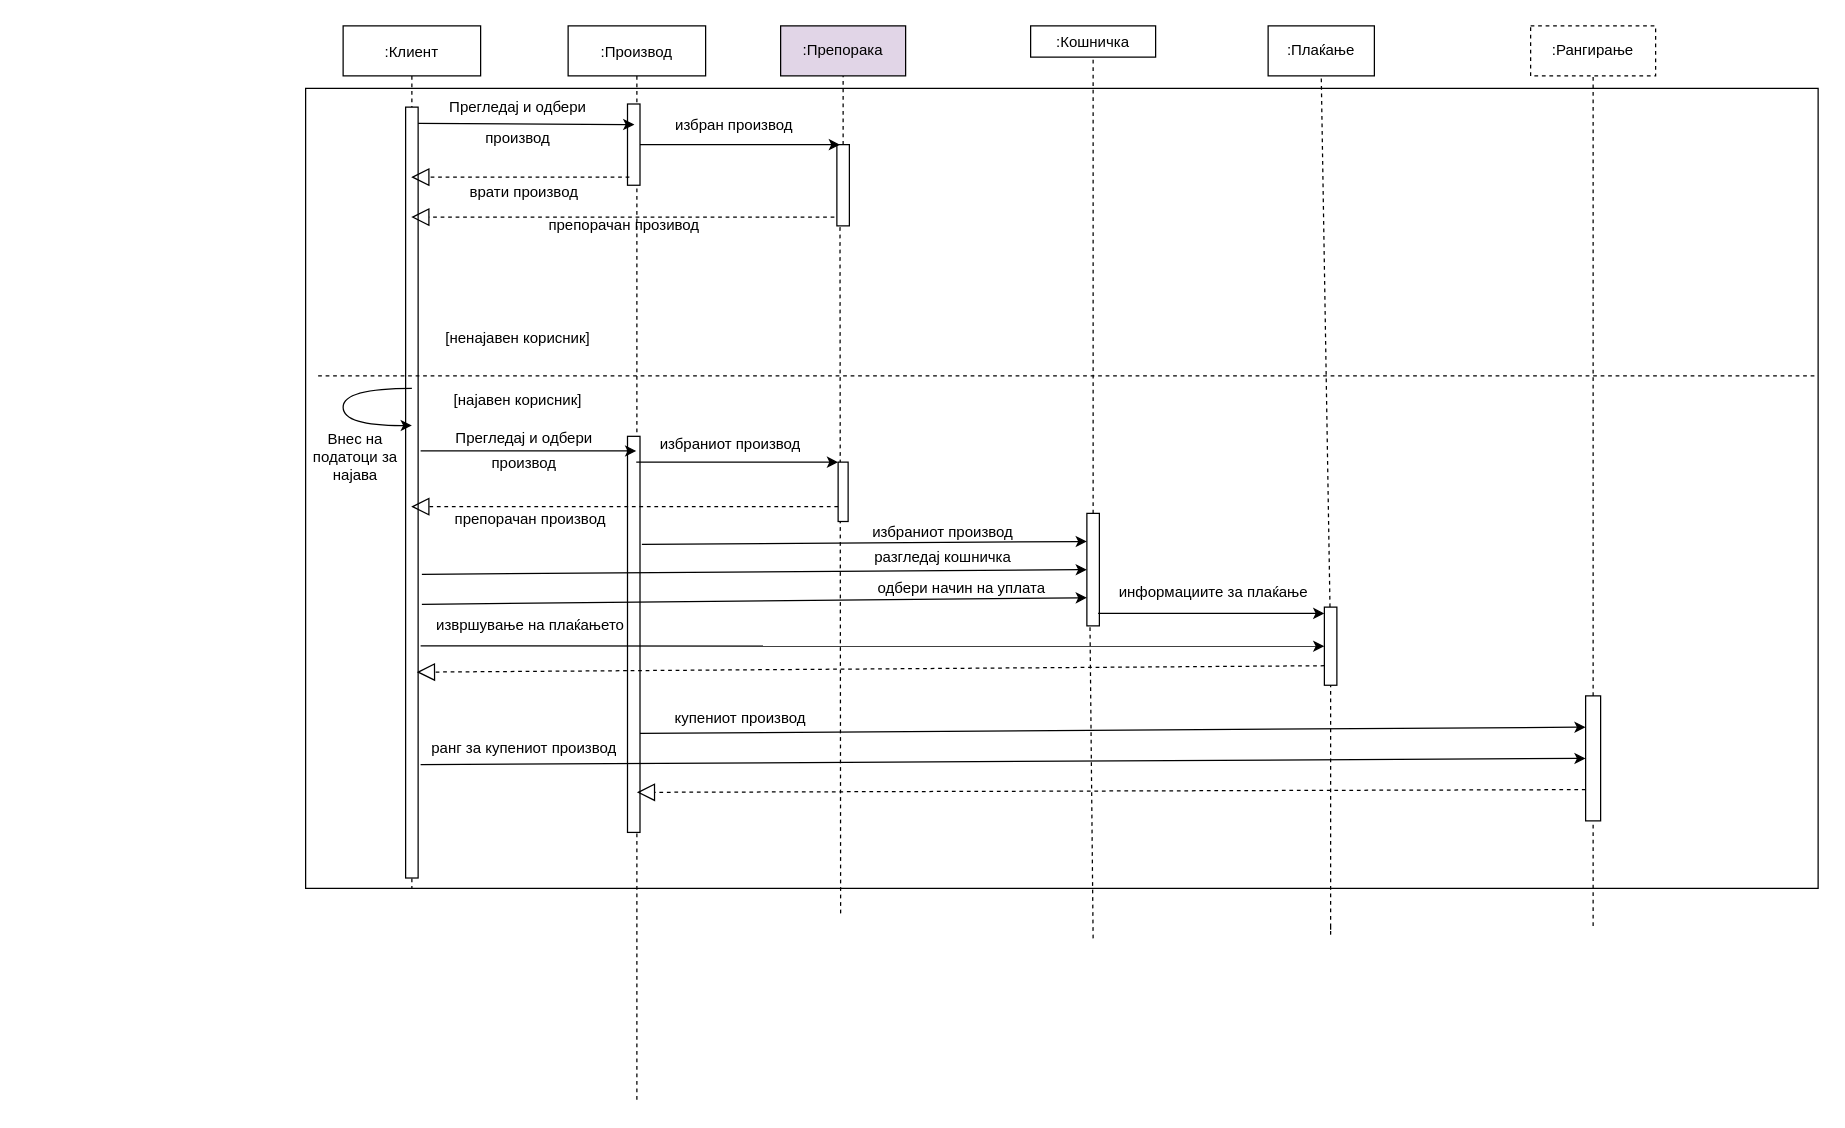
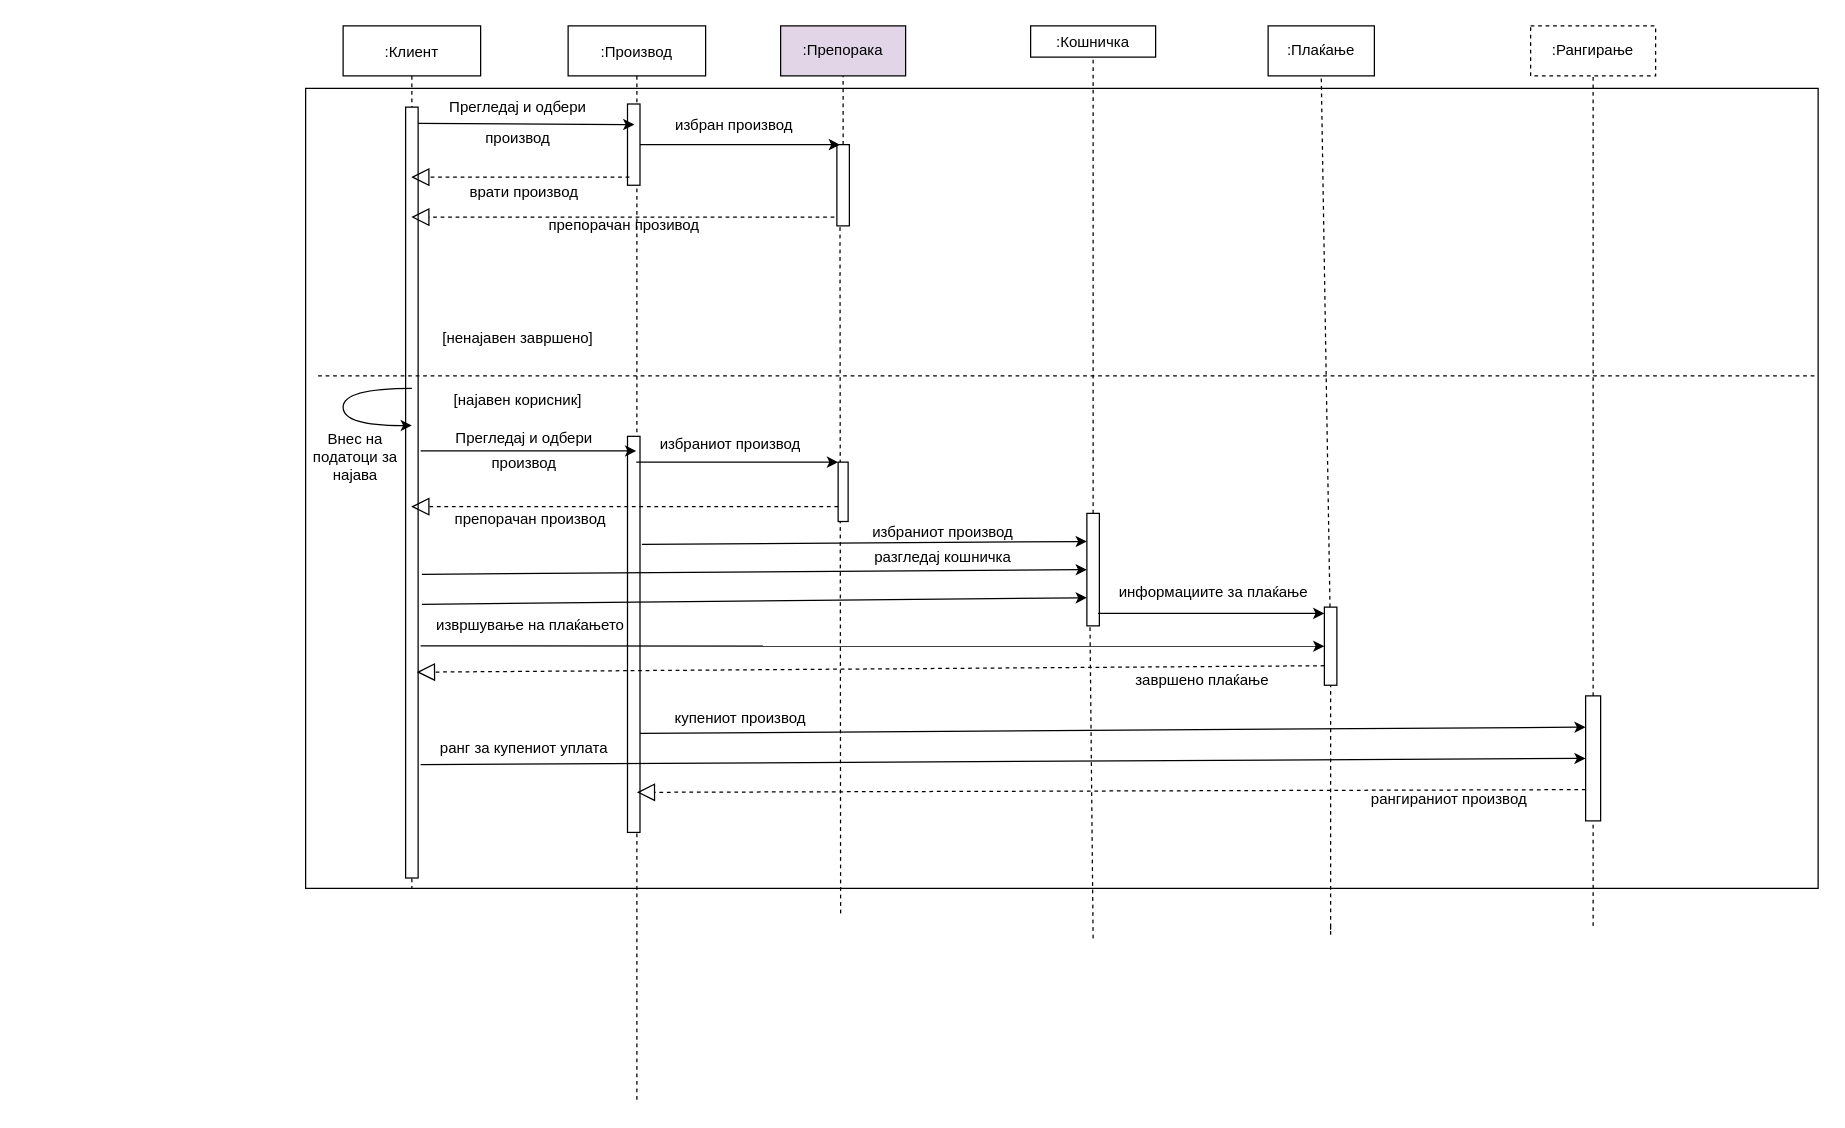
  <mxCell id="0" />
  <mxCell id="1" parent="0" />
  <mxCell id="2" value="" style="rounded=0;whiteSpace=wrap;html=1;" vertex="1" parent="1"><mxGeometry x="244" y="70" width="1210" height="640" as="geometry" /></mxCell>
  <mxCell id="3" value=":Клиент" style="shape=umlLifeline;perimeter=lifelinePerimeter;container=1;collapsible=0;recursiveResize=0;rounded=0;shadow=0;strokeWidth=1;" vertex="1" parent="1"><mxGeometry x="274" y="20" width="110" height="690" as="geometry" /></mxCell>
  <mxCell id="4" value="" style="rounded=0;whiteSpace=wrap;html=1;rotation=90;" vertex="1" parent="3"><mxGeometry x="-253.35" y="368.35" width="616.71" height="10" as="geometry" /></mxCell>
  <mxCell id="5" value="" style="curved=1;endArrow=classic;html=1;entryX=0.413;entryY=0.501;entryDx=0;entryDy=0;entryPerimeter=0;" edge="1" parent="3" target="4"><mxGeometry width="50" height="50" relative="1" as="geometry"><mxPoint x="55" y="290" as="sourcePoint" /><mxPoint x="40" y="320" as="targetPoint" /><Array as="points"><mxPoint y="290" /><mxPoint y="320" /></Array></mxGeometry></mxCell>
  <mxCell id="6" value=":Производ" style="shape=umlLifeline;perimeter=lifelinePerimeter;container=1;collapsible=0;recursiveResize=0;rounded=0;shadow=0;strokeWidth=1;" vertex="1" parent="1"><mxGeometry x="454" y="20" width="110" height="860" as="geometry" /></mxCell>
  <mxCell id="7" value="" style="rounded=0;whiteSpace=wrap;html=1;rotation=-90;" vertex="1" parent="6"><mxGeometry x="20" y="90" width="65" height="10" as="geometry" /></mxCell>
  <mxCell id="8" value="" style="rounded=0;whiteSpace=wrap;html=1;rotation=90;" vertex="1" parent="6"><mxGeometry x="-105.93" y="481.79" width="316.87" height="10" as="geometry" /></mxCell>
  <mxCell id="9" value=":Препорака" style="rounded=0;whiteSpace=wrap;html=1;fillColor=#e1d5e7;" vertex="1" parent="1"><mxGeometry x="624" y="20" width="100" height="40" as="geometry" /></mxCell>
  <mxCell id="10" value=":Кошничка" style="rounded=0;whiteSpace=wrap;html=1;" vertex="1" parent="1"><mxGeometry x="824" y="20" width="100" height="25" as="geometry" /></mxCell>
  <mxCell id="11" value="" style="endArrow=none;dashed=1;html=1;entryX=0.5;entryY=1;entryDx=0;entryDy=0;" edge="1" parent="1" target="9" source="15"><mxGeometry width="50" height="50" relative="1" as="geometry"><mxPoint x="674" y="710" as="sourcePoint" /><mxPoint x="664" y="240" as="targetPoint" /></mxGeometry></mxCell>
  <mxCell id="12" value="" style="endArrow=none;dashed=1;html=1;entryX=0.5;entryY=1;entryDx=0;entryDy=0;" edge="1" parent="1" target="10" source="32"><mxGeometry width="50" height="50" relative="1" as="geometry"><mxPoint x="879" y="758" as="sourcePoint" /><mxPoint x="884" y="90" as="targetPoint" /></mxGeometry></mxCell>
  <mxCell id="13" value="" style="endArrow=classic;html=1;exitX=0.021;exitY=0.001;exitDx=0;exitDy=0;exitPerimeter=0;" edge="1" parent="1" source="4"><mxGeometry width="50" height="50" relative="1" as="geometry"><mxPoint x="374" y="160" as="sourcePoint" /><mxPoint x="507" y="99" as="targetPoint" /></mxGeometry></mxCell>
  <mxCell id="14" value="&lt;div&gt;Прегледај и одбери&lt;/div&gt;" style="text;html=1;strokeColor=none;fillColor=none;align=center;verticalAlign=middle;whiteSpace=wrap;rounded=0;" vertex="1" parent="1"><mxGeometry x="344" y="80" width="140" height="10" as="geometry" /></mxCell>
  <mxCell id="15" value="" style="rounded=0;whiteSpace=wrap;html=1;rotation=90;" vertex="1" parent="1"><mxGeometry x="641.5" y="142.5" width="65" height="10" as="geometry" /></mxCell>
  <mxCell id="16" value="" style="endArrow=none;dashed=1;html=1;entryX=1;entryY=0.75;entryDx=0;entryDy=0;" edge="1" parent="1" target="15"><mxGeometry width="50" height="50" relative="1" as="geometry"><mxPoint x="672" y="730" as="sourcePoint" /><mxPoint x="674" y="60" as="targetPoint" /></mxGeometry></mxCell>
  <mxCell id="17" value="производ" style="text;html=1;strokeColor=none;fillColor=none;align=center;verticalAlign=middle;whiteSpace=wrap;rounded=0;" vertex="1" parent="1"><mxGeometry x="394" y="100" width="40" height="20" as="geometry" /></mxCell>
  <mxCell id="18" value="" style="endArrow=classic;html=1;exitX=0.5;exitY=1;exitDx=0;exitDy=0;entryX=0;entryY=0.75;entryDx=0;entryDy=0;" edge="1" parent="1" source="7" target="15"><mxGeometry width="50" height="50" relative="1" as="geometry"><mxPoint x="554" y="160" as="sourcePoint" /><mxPoint x="604" y="110" as="targetPoint" /></mxGeometry></mxCell>
  <mxCell id="19" value="врати производ" style="text;html=1;strokeColor=none;fillColor=none;align=center;verticalAlign=middle;whiteSpace=wrap;rounded=0;" vertex="1" parent="1"><mxGeometry x="364" y="142.5" width="110" height="20" as="geometry" /></mxCell>
  <mxCell id="20" value="избран производ" style="text;html=1;strokeColor=none;fillColor=none;align=center;verticalAlign=middle;whiteSpace=wrap;rounded=0;" vertex="1" parent="1"><mxGeometry x="531.5" y="90" width="110" height="20" as="geometry" /></mxCell>
  <mxCell id="21" value="препорачан прозивод" style="text;html=1;strokeColor=none;fillColor=none;align=center;verticalAlign=middle;whiteSpace=wrap;rounded=0;" vertex="1" parent="1"><mxGeometry x="424" y="165" width="150" height="30" as="geometry" /></mxCell>
- <mxCell id="22" value="[ненајавен корисник]" style="text;html=1;strokeColor=none;fillColor=none;align=center;verticalAlign=middle;whiteSpace=wrap;rounded=0;" vertex="1" parent="1"><mxGeometry x="349" y="260" width="130" height="20" as="geometry" /></mxCell>
+ <mxCell id="22" value="[ненајавен завршено]" style="text;html=1;strokeColor=none;fillColor=none;align=center;verticalAlign=middle;whiteSpace=wrap;rounded=0;" vertex="1" parent="1"><mxGeometry x="349" y="260" width="130" height="20" as="geometry" /></mxCell>
  <mxCell id="23" value="[најавен корисник]" style="text;html=1;strokeColor=none;fillColor=none;align=center;verticalAlign=middle;whiteSpace=wrap;rounded=0;" vertex="1" parent="1"><mxGeometry x="354" y="310" width="120" height="20" as="geometry" /></mxCell>
  <mxCell id="24" value="" style="endArrow=none;dashed=1;html=1;" edge="1" parent="1"><mxGeometry width="50" height="50" relative="1" as="geometry"><mxPoint x="254" y="300" as="sourcePoint" /><mxPoint x="1454" y="300" as="targetPoint" /></mxGeometry></mxCell>
  <mxCell id="25" value="" style="endArrow=classic;html=1;exitX=0.446;exitY=-0.199;exitDx=0;exitDy=0;exitPerimeter=0;" edge="1" parent="1" source="4" target="6"><mxGeometry width="50" height="50" relative="1" as="geometry"><mxPoint x="404" y="440" as="sourcePoint" /><mxPoint x="454" y="390" as="targetPoint" /></mxGeometry></mxCell>
  <mxCell id="26" value="Прегледај и одбери" style="text;html=1;strokeColor=none;fillColor=none;align=center;verticalAlign=middle;whiteSpace=wrap;rounded=0;" vertex="1" parent="1"><mxGeometry x="354" y="340" width="130" height="20" as="geometry" /></mxCell>
  <mxCell id="27" value="производ" style="text;html=1;strokeColor=none;fillColor=none;align=center;verticalAlign=middle;whiteSpace=wrap;rounded=0;" vertex="1" parent="1"><mxGeometry x="399" y="360" width="40" height="20" as="geometry" /></mxCell>
  <mxCell id="28" value="" style="rounded=0;whiteSpace=wrap;html=1;rotation=-90;" vertex="1" parent="1"><mxGeometry x="650.25" y="388.75" width="47.5" height="8" as="geometry" /></mxCell>
  <mxCell id="29" value="" style="endArrow=classic;html=1;entryX=1;entryY=0;entryDx=0;entryDy=0;" edge="1" parent="1" source="6" target="28"><mxGeometry width="50" height="50" relative="1" as="geometry"><mxPoint x="554" y="420" as="sourcePoint" /><mxPoint x="604" y="370" as="targetPoint" /></mxGeometry></mxCell>
  <mxCell id="30" value="избраниот производ" style="text;html=1;strokeColor=none;fillColor=none;align=center;verticalAlign=middle;whiteSpace=wrap;rounded=0;" vertex="1" parent="1"><mxGeometry x="519" y="350" width="130" height="10" as="geometry" /></mxCell>
  <mxCell id="31" value="препорачан производ" style="text;html=1;strokeColor=none;fillColor=none;align=center;verticalAlign=middle;whiteSpace=wrap;rounded=0;" vertex="1" parent="1"><mxGeometry x="349" y="410" width="150" height="10" as="geometry" /></mxCell>
  <mxCell id="32" value="" style="rounded=0;whiteSpace=wrap;html=1;rotation=90;" vertex="1" parent="1"><mxGeometry x="829" y="450" width="90" height="10" as="geometry" /></mxCell>
  <mxCell id="33" value="" style="endArrow=none;dashed=1;html=1;entryX=1;entryY=0.75;entryDx=0;entryDy=0;" edge="1" parent="1" target="32"><mxGeometry width="50" height="50" relative="1" as="geometry"><mxPoint x="874" y="750" as="sourcePoint" /><mxPoint x="874" y="60" as="targetPoint" /></mxGeometry></mxCell>
  <mxCell id="34" value="" style="endArrow=classic;html=1;exitX=0.273;exitY=-0.15;exitDx=0;exitDy=0;exitPerimeter=0;entryX=0.25;entryY=1;entryDx=0;entryDy=0;" edge="1" parent="1" source="8" target="32"><mxGeometry width="50" height="50" relative="1" as="geometry"><mxPoint x="584" y="480" as="sourcePoint" /><mxPoint x="634" y="430" as="targetPoint" /></mxGeometry></mxCell>
  <mxCell id="35" value="избраниот производ" style="text;html=1;strokeColor=none;fillColor=none;align=center;verticalAlign=middle;whiteSpace=wrap;rounded=0;" vertex="1" parent="1"><mxGeometry x="684" y="420" width="140" height="10" as="geometry" /></mxCell>
  <mxCell id="36" value="" style="endArrow=classic;html=1;exitX=0.606;exitY=-0.299;exitDx=0;exitDy=0;exitPerimeter=0;entryX=0.5;entryY=1;entryDx=0;entryDy=0;" edge="1" parent="1" source="4" target="32"><mxGeometry width="50" height="50" relative="1" as="geometry"><mxPoint x="404" y="510" as="sourcePoint" /><mxPoint x="454" y="460" as="targetPoint" /></mxGeometry></mxCell>
  <mxCell id="37" value="разгледај кошничка " style="text;html=1;strokeColor=none;fillColor=none;align=center;verticalAlign=middle;whiteSpace=wrap;rounded=0;" vertex="1" parent="1"><mxGeometry x="669" y="440" width="170" height="10" as="geometry" /></mxCell>
  <mxCell id="38" value="" style="endArrow=classic;html=1;exitX=0.645;exitY=-0.299;exitDx=0;exitDy=0;exitPerimeter=0;entryX=0.75;entryY=1;entryDx=0;entryDy=0;" edge="1" parent="1" source="4" target="32"><mxGeometry width="50" height="50" relative="1" as="geometry"><mxPoint x="584" y="560" as="sourcePoint" /><mxPoint x="634" y="510" as="targetPoint" /></mxGeometry></mxCell>
- <mxCell id="39" value="одбери начин на уплата" style="text;html=1;strokeColor=none;fillColor=none;align=center;verticalAlign=middle;whiteSpace=wrap;rounded=0;" vertex="1" parent="1"><mxGeometry x="684" y="460" width="170" height="20" as="geometry" /></mxCell>
  <mxCell id="40" value="" style="endArrow=block;dashed=1;endFill=0;endSize=12;html=1;exitX=0.1;exitY=0.15;exitDx=0;exitDy=0;exitPerimeter=0;" edge="1" parent="1" source="7" target="3"><mxGeometry width="160" relative="1" as="geometry"><mxPoint x="694" y="200" as="sourcePoint" /><mxPoint x="854" y="200" as="targetPoint" /></mxGeometry></mxCell>
  <mxCell id="41" value="" style="endArrow=block;dashed=1;endFill=0;endSize=12;html=1;exitX=0.892;exitY=1.2;exitDx=0;exitDy=0;exitPerimeter=0;" edge="1" parent="1" source="15" target="3"><mxGeometry width="160" relative="1" as="geometry"><mxPoint x="754" y="220" as="sourcePoint" /><mxPoint x="914" y="220" as="targetPoint" /></mxGeometry></mxCell>
  <mxCell id="42" value="" style="endArrow=block;dashed=1;endFill=0;endSize=12;html=1;exitX=0.25;exitY=0;exitDx=0;exitDy=0;" edge="1" parent="1" source="28" target="3"><mxGeometry width="160" relative="1" as="geometry"><mxPoint x="934" y="540" as="sourcePoint" /><mxPoint x="1094" y="540" as="targetPoint" /></mxGeometry></mxCell>
  <mxCell id="43" value="Внес на податоци за најава" style="text;html=1;strokeColor=none;fillColor=none;align=center;verticalAlign=middle;whiteSpace=wrap;rounded=0;" vertex="1" parent="1"><mxGeometry x="239" y="360" width="90" height="10" as="geometry" /></mxCell>
  <mxCell id="44" value=":Плаќање" style="rounded=0;whiteSpace=wrap;html=1;" vertex="1" parent="1"><mxGeometry x="1014" y="20" width="85" height="40" as="geometry" /></mxCell>
  <mxCell id="45" value=":Рангирање" style="rounded=0;whiteSpace=wrap;html=1;dashed=1;" vertex="1" parent="1"><mxGeometry x="1224" y="20" width="100" height="40" as="geometry" /></mxCell>
  <mxCell id="46" style="edgeStyle=orthogonalEdgeStyle;rounded=0;orthogonalLoop=1;jettySize=auto;html=1;exitX=0.5;exitY=1;exitDx=0;exitDy=0;" edge="1" parent="1" source="45" target="45"><mxGeometry relative="1" as="geometry" /></mxCell>
  <mxCell id="47" value="" style="endArrow=none;dashed=1;html=1;entryX=0.5;entryY=1;entryDx=0;entryDy=0;" edge="1" parent="1" source="49" target="44"><mxGeometry width="50" height="50" relative="1" as="geometry"><mxPoint x="1064" y="740" as="sourcePoint" /><mxPoint x="1114" y="100" as="targetPoint" /></mxGeometry></mxCell>
  <mxCell id="48" value="" style="endArrow=none;dashed=1;html=1;entryX=0.5;entryY=1;entryDx=0;entryDy=0;" edge="1" parent="1" source="57" target="45"><mxGeometry width="50" height="50" relative="1" as="geometry"><mxPoint x="1274" y="740" as="sourcePoint" /><mxPoint x="1304" y="190" as="targetPoint" /></mxGeometry></mxCell>
  <mxCell id="49" value="" style="rounded=0;whiteSpace=wrap;html=1;rotation=90;" vertex="1" parent="1"><mxGeometry x="1032.75" y="511.25" width="62.5" height="10" as="geometry" /></mxCell>
  <mxCell id="50" value="" style="endArrow=none;dashed=1;html=1;entryX=1;entryY=0.5;entryDx=0;entryDy=0;" edge="1" parent="1" target="49"><mxGeometry width="50" height="50" relative="1" as="geometry"><mxPoint x="1064" y="740" as="sourcePoint" /><mxPoint x="1064" y="610" as="targetPoint" /><Array as="points"><mxPoint x="1064" y="750" /></Array></mxGeometry></mxCell>
  <mxCell id="51" value="" style="endArrow=classic;html=1;exitX=0.889;exitY=0.1;exitDx=0;exitDy=0;exitPerimeter=0;" edge="1" parent="1" source="32"><mxGeometry width="50" height="50" relative="1" as="geometry"><mxPoint x="914" y="540" as="sourcePoint" /><mxPoint x="1059" y="490" as="targetPoint" /></mxGeometry></mxCell>
  <mxCell id="52" value="информациите за плаќање" style="text;html=1;strokeColor=none;fillColor=none;align=center;verticalAlign=middle;whiteSpace=wrap;rounded=0;" vertex="1" parent="1"><mxGeometry x="874" y="460" width="192.5" height="25" as="geometry" /></mxCell>
  <mxCell id="53" value="" style="endArrow=classic;html=1;exitX=0.699;exitY=-0.199;exitDx=0;exitDy=0;exitPerimeter=0;entryX=0.5;entryY=1;entryDx=0;entryDy=0;" edge="1" parent="1" source="4" target="49"><mxGeometry width="50" height="50" relative="1" as="geometry"><mxPoint x="374" y="550" as="sourcePoint" /><mxPoint x="1064" y="510" as="targetPoint" /></mxGeometry></mxCell>
  <mxCell id="54" value="извршување на плаќањето" style="text;html=1;strokeColor=none;fillColor=none;align=center;verticalAlign=middle;whiteSpace=wrap;rounded=0;" vertex="1" parent="1"><mxGeometry x="334" y="490" width="180" height="20" as="geometry" /></mxCell>
  <mxCell id="55" value="" style="endArrow=block;dashed=1;endFill=0;endSize=12;html=1;exitX=0.75;exitY=1;exitDx=0;exitDy=0;entryX=0.733;entryY=0.101;entryDx=0;entryDy=0;entryPerimeter=0;" edge="1" parent="1" source="49" target="4"><mxGeometry width="160" relative="1" as="geometry"><mxPoint x="714" y="550" as="sourcePoint" /><mxPoint x="874" y="550" as="targetPoint" /></mxGeometry></mxCell>
+ <mxCell id="56" value="завршено плаќање" style="text;html=1;strokeColor=none;fillColor=none;align=center;verticalAlign=middle;whiteSpace=wrap;rounded=0;" vertex="1" parent="1"><mxGeometry x="894" y="532.5" width="135" height="22.5" as="geometry" /></mxCell>
  <mxCell id="57" value="" style="rounded=0;whiteSpace=wrap;html=1;rotation=90;" vertex="1" parent="1"><mxGeometry x="1224" y="600" width="100" height="12" as="geometry" /></mxCell>
  <mxCell id="58" value="" style="endArrow=none;dashed=1;html=1;entryX=1;entryY=0.5;entryDx=0;entryDy=0;" edge="1" parent="1" target="57"><mxGeometry width="50" height="50" relative="1" as="geometry"><mxPoint x="1274" y="740" as="sourcePoint" /><mxPoint x="1274" y="60" as="targetPoint" /></mxGeometry></mxCell>
  <mxCell id="59" value="" style="endArrow=classic;html=1;exitX=0.75;exitY=0;exitDx=0;exitDy=0;entryX=0.25;entryY=1;entryDx=0;entryDy=0;" edge="1" parent="1" source="8" target="57"><mxGeometry width="50" height="50" relative="1" as="geometry"><mxPoint x="734" y="640" as="sourcePoint" /><mxPoint x="1234" y="588" as="targetPoint" /></mxGeometry></mxCell>
  <mxCell id="60" value="купениот производ" style="text;html=1;strokeColor=none;fillColor=none;align=center;verticalAlign=middle;whiteSpace=wrap;rounded=0;" vertex="1" parent="1"><mxGeometry x="531.5" y="558.75" width="120" height="31.25" as="geometry" /></mxCell>
  <mxCell id="61" value="" style="endArrow=classic;html=1;exitX=0.853;exitY=-0.199;exitDx=0;exitDy=0;exitPerimeter=0;entryX=0.5;entryY=1;entryDx=0;entryDy=0;" edge="1" parent="1" source="4" target="57"><mxGeometry width="50" height="50" relative="1" as="geometry"><mxPoint x="574" y="660" as="sourcePoint" /><mxPoint x="1214" y="630" as="targetPoint" /></mxGeometry></mxCell>
- <mxCell id="62" value="ранг за купениот производ" style="text;html=1;strokeColor=none;fillColor=none;align=center;verticalAlign=middle;whiteSpace=wrap;rounded=0;" vertex="1" parent="1"><mxGeometry x="329" y="580" width="180" height="35" as="geometry" /></mxCell>
+ <mxCell id="62" value="ранг за купениот уплата" style="text;html=1;strokeColor=none;fillColor=none;align=center;verticalAlign=middle;whiteSpace=wrap;rounded=0;" vertex="1" parent="1"><mxGeometry x="329" y="580" width="180" height="35" as="geometry" /></mxCell>
  <mxCell id="63" value="" style="endArrow=block;dashed=1;endFill=0;endSize=12;html=1;entryX=0.5;entryY=0.713;entryDx=0;entryDy=0;entryPerimeter=0;exitX=0.75;exitY=1;exitDx=0;exitDy=0;" edge="1" parent="1" source="57" target="6"><mxGeometry width="160" relative="1" as="geometry"><mxPoint x="1114" y="620" as="sourcePoint" /><mxPoint x="1254" y="650" as="targetPoint" /></mxGeometry></mxCell>
+ <mxCell id="64" value="рангираниот производ" style="text;html=1;strokeColor=none;fillColor=none;align=center;verticalAlign=middle;whiteSpace=wrap;rounded=0;" vertex="1" parent="1"><mxGeometry x="1084" y="615" width="150" height="48.75" as="geometry" /></mxCell>
